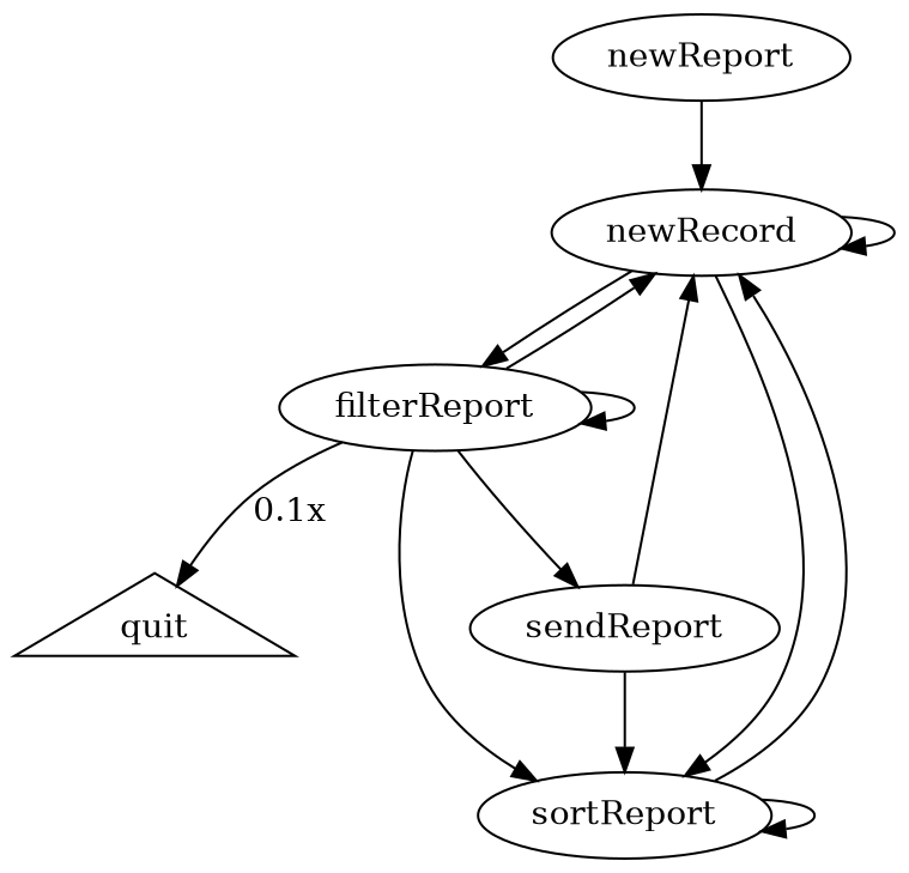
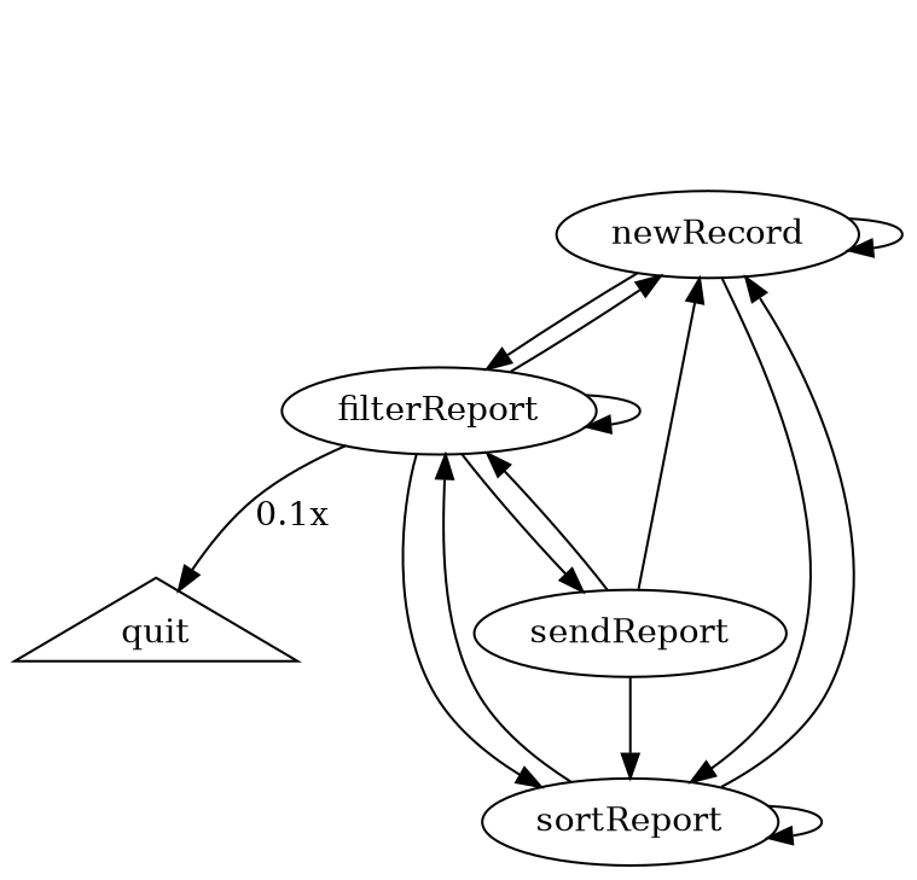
  digraph {
    n1 [label=newRecord]
    n2 [label=filterReport]
    n3 [label=sortReport]
    n4 [label=sendReport]
    n5 [label=quit shape=triangle]
-   n6 [label=newReport]
    n1 -> n1
    n1 -> n2
    n1 -> n3
    n2 -> n1
    n2 -> n2
    n2 -> n3
    n2 -> n4
    n2 -> n5 [label="0.1x"]
    n3 -> n1
+   n3 -> n2
    n3 -> n3
    n4 -> n1
+   n4 -> n2
    n4 -> n3
-   n6 -> n1
  }
